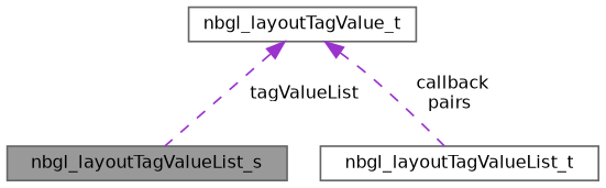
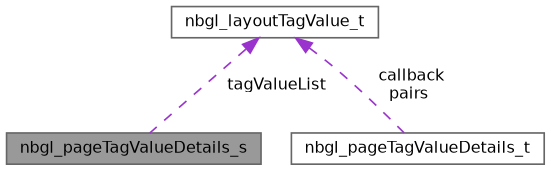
  digraph {
    node [color=gray40 fillcolor=white fontname=Helvetica fontsize=10 shape=box style=filled]
    edge [color=darkorchid3 dir=back fontname=Helvetica fontsize=10 labelfontname=Helvetica labelfontsize=10 style=dashed]
-   n1 [fillcolor=grey60 fontcolor=black height=0.2 label=nbgl_layoutTagValueList_s width=0.4]
-   n2 [height=0.2 label=nbgl_layoutTagValueList_t width=0.4]
+   n1 [fillcolor=grey60 fontcolor=black height=0.2 label=nbgl_pageTagValueDetails_s width=0.4]
+   n2 [height=0.2 label=nbgl_pageTagValueDetails_t width=0.4]
    n3 [height=0.2 label=nbgl_layoutTagValue_t width=0.4]
    n3 -> n1 [label=" tagValueList"]
    n3 -> n2 [label=" callback\npairs"]
  }
